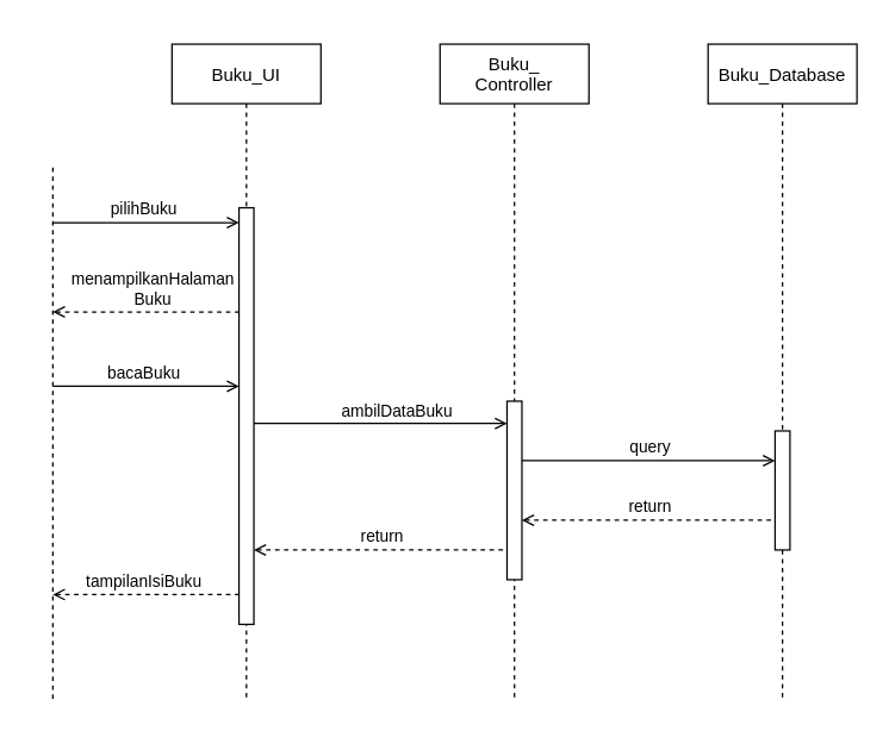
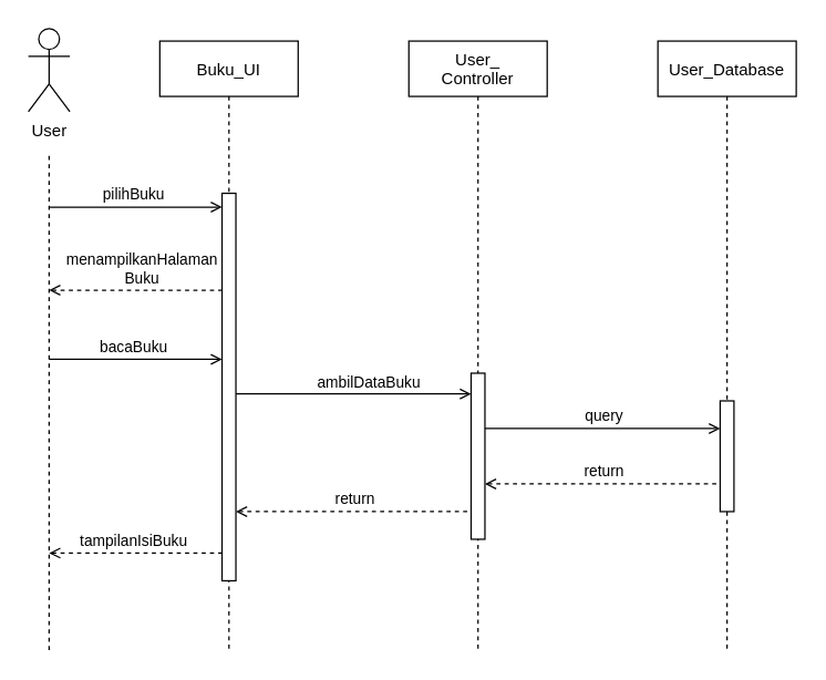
  <mxCell id="0" />
  <mxCell id="1" parent="0" />
  <mxCell id="2" value="Buku_UI" style="shape=umlLifeline;perimeter=lifelinePerimeter;container=1;collapsible=0;recursiveResize=0;rounded=0;shadow=0;strokeWidth=1;" vertex="1" parent="1"><mxGeometry x="115" y="29" width="100" height="440" as="geometry" /></mxCell>
  <mxCell id="3" value="" style="points=[];perimeter=orthogonalPerimeter;rounded=0;shadow=0;strokeWidth=1;" vertex="1" parent="2"><mxGeometry x="45" y="110" width="10" height="280" as="geometry" /></mxCell>
- <mxCell id="4" value="Buku_&#10;Controller" style="shape=umlLifeline;perimeter=lifelinePerimeter;container=1;collapsible=0;recursiveResize=0;rounded=0;shadow=0;strokeWidth=1;" vertex="1" parent="1"><mxGeometry x="295" y="29" width="100" height="440" as="geometry" /></mxCell>
+ <mxCell id="4" value="User_&#10;Controller" style="shape=umlLifeline;perimeter=lifelinePerimeter;container=1;collapsible=0;recursiveResize=0;rounded=0;shadow=0;strokeWidth=1;" vertex="1" parent="1"><mxGeometry x="295" y="29" width="100" height="440" as="geometry" /></mxCell>
  <mxCell id="5" value="" style="points=[];perimeter=orthogonalPerimeter;rounded=0;shadow=0;strokeWidth=1;" vertex="1" parent="4"><mxGeometry x="45" y="240" width="10" height="120" as="geometry" /></mxCell>
+ <mxCell id="6" value="User" style="shape=umlActor;verticalLabelPosition=bottom;verticalAlign=top;html=1;outlineConnect=0;" vertex="1" parent="1"><mxGeometry x="20" y="20" width="30" height="60" as="geometry" /></mxCell>
  <mxCell id="7" value="" style="endArrow=open;html=1;endFill=0;" edge="1" parent="1"><mxGeometry width="50" height="50" relative="1" as="geometry"><mxPoint x="35" y="149" as="sourcePoint" /><mxPoint x="160" y="149" as="targetPoint" /></mxGeometry></mxCell>
  <mxCell id="8" value="pilihBuku" style="edgeLabel;html=1;align=center;verticalAlign=middle;resizable=0;points=[];" vertex="1" connectable="0" parent="7"><mxGeometry x="-0.256" relative="1" as="geometry"><mxPoint x="13" y="-10" as="offset" /></mxGeometry></mxCell>
  <mxCell id="9" value="" style="endArrow=none;html=1;startArrow=open;startFill=0;endFill=0;dashed=1;" edge="1" parent="1"><mxGeometry width="50" height="50" relative="1" as="geometry"><mxPoint x="35" y="209" as="sourcePoint" /><mxPoint x="160" y="209" as="targetPoint" /></mxGeometry></mxCell>
  <mxCell id="10" value="menampilkanHalaman&lt;br&gt;Buku" style="edgeLabel;html=1;align=center;verticalAlign=middle;resizable=0;points=[];" vertex="1" connectable="0" parent="9"><mxGeometry x="-0.36" y="1" relative="1" as="geometry"><mxPoint x="26" y="-15" as="offset" /></mxGeometry></mxCell>
- <mxCell id="11" value="Buku_Database" style="shape=umlLifeline;perimeter=lifelinePerimeter;container=1;collapsible=0;recursiveResize=0;rounded=0;shadow=0;strokeWidth=1;" vertex="1" parent="1"><mxGeometry x="475" y="29" width="100" height="440" as="geometry" /></mxCell>
+ <mxCell id="11" value="User_Database" style="shape=umlLifeline;perimeter=lifelinePerimeter;container=1;collapsible=0;recursiveResize=0;rounded=0;shadow=0;strokeWidth=1;" vertex="1" parent="1"><mxGeometry x="475" y="29" width="100" height="440" as="geometry" /></mxCell>
  <mxCell id="12" value="" style="points=[];perimeter=orthogonalPerimeter;rounded=0;shadow=0;strokeWidth=1;" vertex="1" parent="11"><mxGeometry x="45" y="260" width="10" height="80" as="geometry" /></mxCell>
  <mxCell id="13" value="" style="endArrow=none;html=1;endFill=0;dashed=1;startArrow=open;startFill=0;" edge="1" parent="1"><mxGeometry width="50" height="50" relative="1" as="geometry"><mxPoint x="170" y="369" as="sourcePoint" /><mxPoint x="340" y="369" as="targetPoint" /></mxGeometry></mxCell>
  <mxCell id="14" value="return" style="edgeLabel;html=1;align=center;verticalAlign=middle;resizable=0;points=[];" vertex="1" connectable="0" parent="13"><mxGeometry x="0.222" relative="1" as="geometry"><mxPoint x="-19" y="-10" as="offset" /></mxGeometry></mxCell>
  <mxCell id="15" value="" style="endArrow=none;html=1;endFill=0;dashed=1;startArrow=open;startFill=0;" edge="1" parent="1"><mxGeometry width="50" height="50" relative="1" as="geometry"><mxPoint x="350" y="349" as="sourcePoint" /><mxPoint x="520" y="349" as="targetPoint" /></mxGeometry></mxCell>
  <mxCell id="16" value="return" style="edgeLabel;html=1;align=center;verticalAlign=middle;resizable=0;points=[];" vertex="1" connectable="0" parent="15"><mxGeometry x="0.354" y="2" relative="1" as="geometry"><mxPoint x="-30" y="-8" as="offset" /></mxGeometry></mxCell>
  <mxCell id="17" value="" style="endArrow=none;dashed=1;html=1;" edge="1" parent="1"><mxGeometry width="50" height="50" relative="1" as="geometry"><mxPoint x="35" y="469" as="sourcePoint" /><mxPoint x="35" y="109" as="targetPoint" /></mxGeometry></mxCell>
  <mxCell id="18" value="" style="endArrow=open;html=1;endFill=0;" edge="1" parent="1"><mxGeometry width="50" height="50" relative="1" as="geometry"><mxPoint x="350" y="309" as="sourcePoint" /><mxPoint x="520" y="309" as="targetPoint" /></mxGeometry></mxCell>
  <mxCell id="19" value="query" style="edgeLabel;html=1;align=center;verticalAlign=middle;resizable=0;points=[];" vertex="1" connectable="0" parent="18"><mxGeometry x="0.354" y="2" relative="1" as="geometry"><mxPoint x="-30" y="-8" as="offset" /></mxGeometry></mxCell>
  <mxCell id="20" value="" style="endArrow=none;html=1;dashed=1;endFill=0;startArrow=open;startFill=0;" edge="1" parent="1"><mxGeometry width="50" height="50" relative="1" as="geometry"><mxPoint x="35" y="399" as="sourcePoint" /><mxPoint x="160" y="399" as="targetPoint" /></mxGeometry></mxCell>
  <mxCell id="21" value="tampilanIsiBuku" style="edgeLabel;html=1;align=center;verticalAlign=middle;resizable=0;points=[];" vertex="1" connectable="0" parent="20"><mxGeometry x="-0.197" relative="1" as="geometry"><mxPoint x="10" y="-10" as="offset" /></mxGeometry></mxCell>
  <mxCell id="22" value="" style="endArrow=open;html=1;endFill=0;" edge="1" parent="1"><mxGeometry width="50" height="50" relative="1" as="geometry"><mxPoint x="35" y="259" as="sourcePoint" /><mxPoint x="160" y="259" as="targetPoint" /></mxGeometry></mxCell>
  <mxCell id="23" value="bacaBuku" style="edgeLabel;html=1;align=center;verticalAlign=middle;resizable=0;points=[];" vertex="1" connectable="0" parent="22"><mxGeometry x="0.181" relative="1" as="geometry"><mxPoint x="-14" y="-10" as="offset" /></mxGeometry></mxCell>
  <mxCell id="24" value="" style="endArrow=open;html=1;endFill=0;" edge="1" parent="1"><mxGeometry width="50" height="50" relative="1" as="geometry"><mxPoint x="170" y="284" as="sourcePoint" /><mxPoint x="340" y="284" as="targetPoint" /></mxGeometry></mxCell>
  <mxCell id="25" value="ambilDataBuku" style="edgeLabel;html=1;align=center;verticalAlign=middle;resizable=0;points=[];" vertex="1" connectable="0" parent="24"><mxGeometry x="0.291" relative="1" as="geometry"><mxPoint x="-15" y="-9" as="offset" /></mxGeometry></mxCell>
